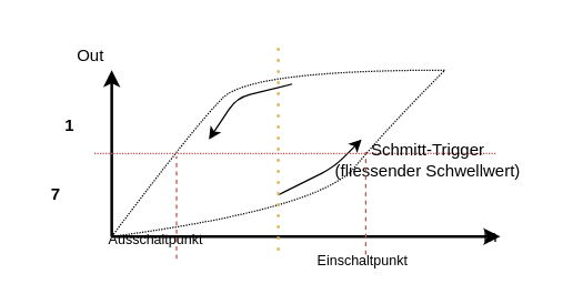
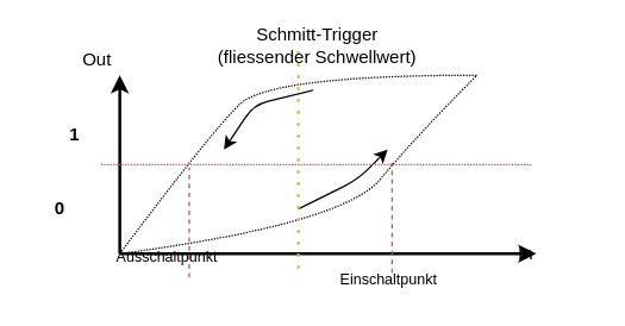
  <mxCell id="0" />
  <mxCell id="1" parent="0" />
  <mxCell id="2" value="" style="group" vertex="1" connectable="0" parent="1"><mxGeometry x="20" y="20" width="377.5" height="177" as="geometry" /></mxCell>
  <mxCell id="3" value="" style="endArrow=classic;html=1;strokeWidth=2;" edge="1" parent="2"><mxGeometry width="50" height="50" relative="1" as="geometry"><mxPoint x="60" y="150" as="sourcePoint" /><mxPoint x="340" y="150" as="targetPoint" /></mxGeometry></mxCell>
  <mxCell id="4" value="" style="endArrow=classic;html=1;strokeWidth=2;" edge="1" parent="2"><mxGeometry width="50" height="50" relative="1" as="geometry"><mxPoint x="60" y="150" as="sourcePoint" /><mxPoint x="60" y="30" as="targetPoint" /></mxGeometry></mxCell>
  <mxCell id="5" value="" style="curved=1;endArrow=none;html=1;dashed=1;dashPattern=1 1;strokeWidth=1;endFill=0;" edge="1" parent="2"><mxGeometry width="50" height="50" relative="1" as="geometry"><mxPoint x="60" y="150" as="sourcePoint" /><mxPoint x="300" y="30" as="targetPoint" /><Array as="points"><mxPoint x="210" y="130" /><mxPoint x="260" y="70" /></Array></mxGeometry></mxCell>
  <mxCell id="6" value="" style="endArrow=classic;html=1;strokeWidth=1;" edge="1" parent="2"><mxGeometry width="50" height="50" relative="1" as="geometry"><mxPoint x="180" y="120" as="sourcePoint" /><mxPoint x="240" y="80" as="targetPoint" /><Array as="points"><mxPoint x="220" y="100" /></Array></mxGeometry></mxCell>
  <mxCell id="7" value="" style="curved=1;endArrow=none;html=1;strokeWidth=1;dashed=1;dashPattern=1 1;endFill=0;" edge="1" parent="2"><mxGeometry width="50" height="50" relative="1" as="geometry"><mxPoint x="60" y="150" as="sourcePoint" /><mxPoint x="300" y="30" as="targetPoint" /><Array as="points"><mxPoint x="120" y="70" /><mxPoint x="160" y="30" /></Array></mxGeometry></mxCell>
  <mxCell id="8" value="" style="endArrow=classic;html=1;strokeWidth=1;" edge="1" parent="2"><mxGeometry width="50" height="50" relative="1" as="geometry"><mxPoint x="190" y="40" as="sourcePoint" /><mxPoint x="130" y="80" as="targetPoint" /><Array as="points"><mxPoint x="150" y="50" /></Array></mxGeometry></mxCell>
  <mxCell id="9" value="In" style="text;html=1;strokeColor=none;fillColor=none;align=center;verticalAlign=middle;whiteSpace=wrap;rounded=0;" vertex="1" parent="2"><mxGeometry x="312.5" y="140" width="40" height="20" as="geometry" /></mxCell>
  <mxCell id="10" value="Out" style="text;html=1;strokeColor=none;fillColor=none;align=center;verticalAlign=middle;whiteSpace=wrap;rounded=0;" vertex="1" parent="2"><mxGeometry x="25" y="10" width="40" height="20" as="geometry" /></mxCell>
  <mxCell id="11" value="" style="endArrow=none;dashed=1;html=1;dashPattern=1 1;strokeWidth=1;fillColor=#f8cecc;strokeColor=#b85450;" edge="1" parent="2"><mxGeometry width="50" height="50" relative="1" as="geometry"><mxPoint x="47.5" y="90" as="sourcePoint" /><mxPoint x="337.5" y="90" as="targetPoint" /></mxGeometry></mxCell>
- <mxCell id="12" value="7" style="text;html=1;strokeColor=none;fillColor=none;align=center;verticalAlign=middle;whiteSpace=wrap;rounded=0;fontStyle=1" vertex="1" parent="2"><mxGeometry y="110" width="40" height="20" as="geometry" /></mxCell>
+ <mxCell id="12" value="0" style="text;html=1;strokeColor=none;fillColor=none;align=center;verticalAlign=middle;whiteSpace=wrap;rounded=0;fontStyle=1" vertex="1" parent="2"><mxGeometry y="110" width="40" height="20" as="geometry" /></mxCell>
  <mxCell id="13" value="1" style="text;html=1;strokeColor=none;fillColor=none;align=center;verticalAlign=middle;whiteSpace=wrap;rounded=0;fontStyle=1" vertex="1" parent="2"><mxGeometry x="10" y="60" width="40" height="20" as="geometry" /></mxCell>
  <mxCell id="14" value="" style="endArrow=none;dashed=1;html=1;dashPattern=1 3;strokeWidth=2;fillColor=#fff2cc;strokeColor=#d6b656;" edge="1" parent="2"><mxGeometry width="50" height="50" relative="1" as="geometry"><mxPoint x="180" y="160" as="sourcePoint" /><mxPoint x="180" y="10" as="targetPoint" /></mxGeometry></mxCell>
- <mxCell id="15" value="Schmitt-Trigger&lt;br&gt;(fliessender Schwellwert)" style="text;html=1;strokeColor=none;fillColor=none;align=center;verticalAlign=middle;whiteSpace=wrap;rounded=0;" vertex="1" parent="2"><mxGeometry x="208" y="85" width="160" height="20" as="geometry" /></mxCell>
+ <mxCell id="15" value="Schmitt-Trigger&lt;br&gt;(fliessender Schwellwert)" style="text;html=1;strokeColor=none;fillColor=none;align=center;verticalAlign=middle;whiteSpace=wrap;rounded=0;" vertex="1" parent="2"><mxGeometry x="113" width="160" height="20" as="geometry" /></mxCell>
  <mxCell id="16" value="" style="endArrow=none;dashed=1;html=1;strokeWidth=1;fontSize=12;fontColor=#0000FF;fillColor=#f8cecc;strokeColor=#b85450;" edge="1" parent="2"><mxGeometry width="50" height="50" relative="1" as="geometry"><mxPoint x="243" y="163" as="sourcePoint" /><mxPoint x="243" y="89" as="targetPoint" /></mxGeometry></mxCell>
  <mxCell id="17" value="" style="endArrow=none;dashed=1;html=1;strokeWidth=1;fontSize=12;fontColor=#0000FF;fillColor=#f8cecc;strokeColor=#b85450;" edge="1" parent="2"><mxGeometry width="50" height="50" relative="1" as="geometry"><mxPoint x="106.71" y="166" as="sourcePoint" /><mxPoint x="106.71" y="92" as="targetPoint" /></mxGeometry></mxCell>
  <mxCell id="18" value="Einschaltpunkt" style="text;html=1;strokeColor=none;fillColor=none;align=center;verticalAlign=middle;whiteSpace=wrap;rounded=0;fontSize=10;" vertex="1" parent="2"><mxGeometry x="221" y="157" width="40" height="20" as="geometry" /></mxCell>
  <mxCell id="19" value="Ausschaltpunkt" style="text;html=1;strokeColor=none;fillColor=none;align=center;verticalAlign=middle;whiteSpace=wrap;rounded=0;fontSize=10;" vertex="1" parent="2"><mxGeometry x="72" y="142" width="40" height="20" as="geometry" /></mxCell>
